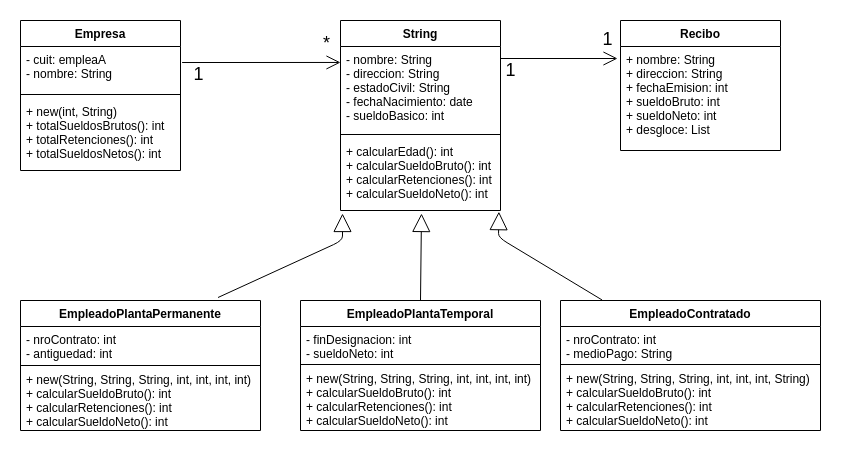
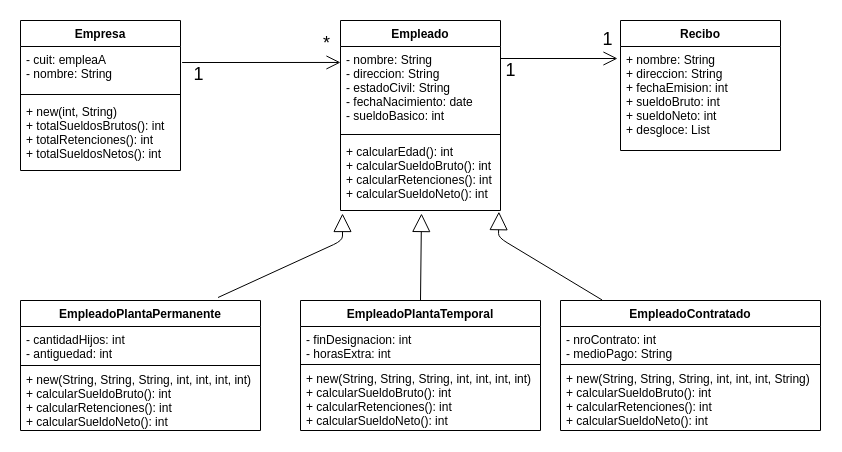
  <mxCell id="0" />
  <mxCell id="1" parent="0" />
  <mxCell id="2" value="Empresa" style="swimlane;fontStyle=1;align=center;verticalAlign=top;childLayout=stackLayout;horizontal=1;startSize=26;horizontalStack=0;resizeParent=1;resizeParentMax=0;resizeLast=0;collapsible=1;marginBottom=0;" parent="1" vertex="1"><mxGeometry x="20" y="20" width="160" height="150" as="geometry" /></mxCell>
  <mxCell id="3" value="- cuit: empleaA&#10;- nombre: String&#10;" style="text;strokeColor=none;fillColor=none;align=left;verticalAlign=top;spacingLeft=4;spacingRight=4;overflow=hidden;rotatable=0;points=[[0,0.5],[1,0.5]];portConstraint=eastwest;" parent="2" vertex="1"><mxGeometry y="26" width="160" height="44" as="geometry" /></mxCell>
  <mxCell id="4" value="" style="line;strokeWidth=1;fillColor=none;align=left;verticalAlign=middle;spacingTop=-1;spacingLeft=3;spacingRight=3;rotatable=0;labelPosition=right;points=[];portConstraint=eastwest;" parent="2" vertex="1"><mxGeometry y="70" width="160" height="8" as="geometry" /></mxCell>
  <mxCell id="5" value="+ new(int, String)&#10;+ totalSueldosBrutos(): int&#10;+ totalRetenciones(): int&#10;+ totalSueldosNetos(): int" style="text;strokeColor=none;fillColor=none;align=left;verticalAlign=top;spacingLeft=4;spacingRight=4;overflow=hidden;rotatable=0;points=[[0,0.5],[1,0.5]];portConstraint=eastwest;" parent="2" vertex="1"><mxGeometry y="78" width="160" height="72" as="geometry" /></mxCell>
  <mxCell id="6" value="" style="endArrow=open;endFill=1;endSize=12;html=1;exitX=1.01;exitY=0.364;exitDx=0;exitDy=0;entryX=0;entryY=0.19;entryDx=0;entryDy=0;entryPerimeter=0;exitPerimeter=0;" parent="1" source="3" target="15" edge="1"><mxGeometry width="160" relative="1" as="geometry"><mxPoint x="400" y="240" as="sourcePoint" /><mxPoint x="560" y="240" as="targetPoint" /><Array as="points" /></mxGeometry></mxCell>
  <mxCell id="7" value="1" style="edgeLabel;html=1;align=center;verticalAlign=middle;resizable=0;points=[];fontSize=18;" parent="6" vertex="1" connectable="0"><mxGeometry x="-0.683" relative="1" as="geometry"><mxPoint x="-9.16" y="11.68" as="offset" /></mxGeometry></mxCell>
  <mxCell id="8" value="*" style="edgeLabel;html=1;align=center;verticalAlign=middle;resizable=0;points=[];fontSize=18;" parent="6" vertex="1" connectable="0"><mxGeometry x="0.794" y="-4" relative="1" as="geometry"><mxPoint x="1.75" y="-23.81" as="offset" /></mxGeometry></mxCell>
  <mxCell id="9" value="" style="endArrow=block;endSize=16;endFill=0;html=1;exitX=0.823;exitY=-0.023;exitDx=0;exitDy=0;exitPerimeter=0;" parent="1" source="10" edge="1"><mxGeometry width="160" relative="1" as="geometry"><mxPoint x="220" y="258" as="sourcePoint" /><mxPoint x="342" y="213" as="targetPoint" /><Array as="points"><mxPoint x="342" y="240" /></Array></mxGeometry></mxCell>
  <mxCell id="10" value="EmpleadoPlantaPermanente" style="swimlane;fontStyle=1;align=center;verticalAlign=top;childLayout=stackLayout;horizontal=1;startSize=26;horizontalStack=0;resizeParent=1;resizeParentMax=0;resizeLast=0;collapsible=1;marginBottom=0;" parent="1" vertex="1"><mxGeometry x="20" y="300" width="240" height="130" as="geometry" /></mxCell>
- <mxCell id="11" value="- nroContrato: int&#10;- antiguedad: int" style="text;strokeColor=none;fillColor=none;align=left;verticalAlign=top;spacingLeft=4;spacingRight=4;overflow=hidden;rotatable=0;points=[[0,0.5],[1,0.5]];portConstraint=eastwest;" parent="10" vertex="1"><mxGeometry y="26" width="240" height="34" as="geometry" /></mxCell>
+ <mxCell id="11" value="- cantidadHijos: int&#10;- antiguedad: int" style="text;strokeColor=none;fillColor=none;align=left;verticalAlign=top;spacingLeft=4;spacingRight=4;overflow=hidden;rotatable=0;points=[[0,0.5],[1,0.5]];portConstraint=eastwest;" parent="10" vertex="1"><mxGeometry y="26" width="240" height="34" as="geometry" /></mxCell>
  <mxCell id="12" value="" style="line;strokeWidth=1;fillColor=none;align=left;verticalAlign=middle;spacingTop=-1;spacingLeft=3;spacingRight=3;rotatable=0;labelPosition=right;points=[];portConstraint=eastwest;" parent="10" vertex="1"><mxGeometry y="60" width="240" height="10" as="geometry" /></mxCell>
  <mxCell id="13" value="+ new(String, String, String, int, int, int, int)&#10;+ calcularSueldoBruto(): int&#10;+ calcularRetenciones(): int&#10;+ calcularSueldoNeto(): int" style="text;strokeColor=none;fillColor=none;align=left;verticalAlign=middle;spacingLeft=4;spacingRight=4;overflow=hidden;rotatable=0;points=[[0,0.5],[1,0.5]];portConstraint=eastwest;fontStyle=0" parent="10" vertex="1"><mxGeometry y="70" width="240" height="60" as="geometry" /></mxCell>
- <mxCell id="14" value="String" style="swimlane;fontStyle=1;align=center;verticalAlign=top;childLayout=stackLayout;horizontal=1;startSize=26;horizontalStack=0;resizeParent=1;resizeParentMax=0;resizeLast=0;collapsible=1;marginBottom=0;" parent="1" vertex="1"><mxGeometry x="340" y="20" width="160" height="190" as="geometry" /></mxCell>
+ <mxCell id="14" value="Empleado" style="swimlane;fontStyle=1;align=center;verticalAlign=top;childLayout=stackLayout;horizontal=1;startSize=26;horizontalStack=0;resizeParent=1;resizeParentMax=0;resizeLast=0;collapsible=1;marginBottom=0;" parent="1" vertex="1"><mxGeometry x="340" y="20" width="160" height="190" as="geometry" /></mxCell>
  <mxCell id="15" value="- nombre: String&#10;- direccion: String&#10;- estadoCivil: String&#10;- fechaNacimiento: date&#10;- sueldoBasico: int" style="text;strokeColor=none;fillColor=none;align=left;verticalAlign=top;spacingLeft=4;spacingRight=4;overflow=hidden;rotatable=0;points=[[0,0.5],[1,0.5]];portConstraint=eastwest;" parent="14" vertex="1"><mxGeometry y="26" width="160" height="84" as="geometry" /></mxCell>
  <mxCell id="16" value="" style="line;strokeWidth=1;fillColor=none;align=left;verticalAlign=middle;spacingTop=-1;spacingLeft=3;spacingRight=3;rotatable=0;labelPosition=right;points=[];portConstraint=eastwest;" parent="14" vertex="1"><mxGeometry y="110" width="160" height="8" as="geometry" /></mxCell>
  <mxCell id="17" value="+ calcularEdad(): int&#10;+ calcularSueldoBruto(): int&#10;+ calcularRetenciones(): int&#10;+ calcularSueldoNeto(): int&#10;" style="text;strokeColor=none;fillColor=none;align=left;verticalAlign=top;spacingLeft=4;spacingRight=4;overflow=hidden;rotatable=0;points=[[0,0.5],[1,0.5]];portConstraint=eastwest;fontStyle=0;" parent="14" vertex="1"><mxGeometry y="118" width="160" height="72" as="geometry" /></mxCell>
  <mxCell id="18" value="" style="endArrow=block;endSize=16;endFill=0;html=1;exitX=0.5;exitY=0;exitDx=0;exitDy=0;" parent="1" source="19" edge="1"><mxGeometry width="160" relative="1" as="geometry"><mxPoint x="670" y="280" as="sourcePoint" /><mxPoint x="421" y="213" as="targetPoint" /><Array as="points" /></mxGeometry></mxCell>
  <mxCell id="19" value="EmpleadoPlantaTemporal" style="swimlane;fontStyle=1;align=center;verticalAlign=top;childLayout=stackLayout;horizontal=1;startSize=26;horizontalStack=0;resizeParent=1;resizeParentMax=0;resizeLast=0;collapsible=1;marginBottom=0;" parent="1" vertex="1"><mxGeometry x="300" y="300" width="240" height="130" as="geometry" /></mxCell>
- <mxCell id="20" value="- finDesignacion: int&#10;- sueldoNeto: int" style="text;strokeColor=none;fillColor=none;align=left;verticalAlign=top;spacingLeft=4;spacingRight=4;overflow=hidden;rotatable=0;points=[[0,0.5],[1,0.5]];portConstraint=eastwest;" parent="19" vertex="1"><mxGeometry y="26" width="240" height="34" as="geometry" /></mxCell>
+ <mxCell id="20" value="- finDesignacion: int&#10;- horasExtra: int" style="text;strokeColor=none;fillColor=none;align=left;verticalAlign=top;spacingLeft=4;spacingRight=4;overflow=hidden;rotatable=0;points=[[0,0.5],[1,0.5]];portConstraint=eastwest;" parent="19" vertex="1"><mxGeometry y="26" width="240" height="34" as="geometry" /></mxCell>
  <mxCell id="21" value="" style="line;strokeWidth=1;fillColor=none;align=left;verticalAlign=middle;spacingTop=-1;spacingLeft=3;spacingRight=3;rotatable=0;labelPosition=right;points=[];portConstraint=eastwest;" parent="19" vertex="1"><mxGeometry y="60" width="240" height="8" as="geometry" /></mxCell>
  <mxCell id="22" value="+ new(String, String, String, int, int, int, int)&#10;+ calcularSueldoBruto(): int&#10;+ calcularRetenciones(): int&#10;+ calcularSueldoNeto(): int" style="text;strokeColor=none;fillColor=none;align=left;verticalAlign=middle;spacingLeft=4;spacingRight=4;overflow=hidden;rotatable=0;points=[[0,0.5],[1,0.5]];portConstraint=eastwest;fontStyle=0" parent="19" vertex="1"><mxGeometry y="68" width="240" height="62" as="geometry" /></mxCell>
  <mxCell id="23" value="Recibo" style="swimlane;fontStyle=1;align=center;verticalAlign=top;childLayout=stackLayout;horizontal=1;startSize=26;horizontalStack=0;resizeParent=1;resizeParentMax=0;resizeLast=0;collapsible=1;marginBottom=0;" parent="1" vertex="1"><mxGeometry x="620" y="20" width="160" height="130" as="geometry" /></mxCell>
  <mxCell id="24" value="+ nombre: String&#10;+ direccion: String&#10;+ fechaEmision: int&#10;+ sueldoBruto: int&#10;+ sueldoNeto: int&#10;+ desgloce: List" style="text;strokeColor=none;fillColor=none;align=left;verticalAlign=top;spacingLeft=4;spacingRight=4;overflow=hidden;rotatable=0;points=[[0,0.5],[1,0.5]];portConstraint=eastwest;" parent="23" vertex="1"><mxGeometry y="26" width="160" height="104" as="geometry" /></mxCell>
  <mxCell id="25" value="" style="endArrow=open;endFill=1;endSize=12;html=1;" parent="1" edge="1"><mxGeometry width="160" relative="1" as="geometry"><mxPoint x="500" y="58" as="sourcePoint" /><mxPoint x="617" y="58" as="targetPoint" /><Array as="points" /></mxGeometry></mxCell>
  <mxCell id="26" value="1" style="edgeLabel;html=1;align=center;verticalAlign=middle;resizable=0;points=[];fontSize=18;" parent="25" vertex="1" connectable="0"><mxGeometry x="-0.683" relative="1" as="geometry"><mxPoint x="-9.16" y="11.68" as="offset" /></mxGeometry></mxCell>
  <mxCell id="27" value="1" style="edgeLabel;html=1;align=center;verticalAlign=middle;resizable=0;points=[];fontSize=18;" parent="25" vertex="1" connectable="0"><mxGeometry x="0.794" y="-4" relative="1" as="geometry"><mxPoint x="1.75" y="-23.81" as="offset" /></mxGeometry></mxCell>
  <mxCell id="28" value="EmpleadoContratado" style="swimlane;fontStyle=1;align=center;verticalAlign=top;childLayout=stackLayout;horizontal=1;startSize=26;horizontalStack=0;resizeParent=1;resizeParentMax=0;resizeLast=0;collapsible=1;marginBottom=0;" parent="1" vertex="1"><mxGeometry x="560" y="300" width="260" height="130" as="geometry" /></mxCell>
  <mxCell id="29" value="- nroContrato: int&#10;- medioPago: String" style="text;strokeColor=none;fillColor=none;align=left;verticalAlign=top;spacingLeft=4;spacingRight=4;overflow=hidden;rotatable=0;points=[[0,0.5],[1,0.5]];portConstraint=eastwest;" parent="28" vertex="1"><mxGeometry y="26" width="260" height="34" as="geometry" /></mxCell>
  <mxCell id="30" value="" style="line;strokeWidth=1;fillColor=none;align=left;verticalAlign=middle;spacingTop=-1;spacingLeft=3;spacingRight=3;rotatable=0;labelPosition=right;points=[];portConstraint=eastwest;" parent="28" vertex="1"><mxGeometry y="60" width="260" height="8" as="geometry" /></mxCell>
  <mxCell id="31" value="+ new(String, String, String, int, int, int, String)&#10;+ calcularSueldoBruto(): int&#10;+ calcularRetenciones(): int&#10;+ calcularSueldoNeto(): int" style="text;strokeColor=none;fillColor=none;align=left;verticalAlign=middle;spacingLeft=4;spacingRight=4;overflow=hidden;rotatable=0;points=[[0,0.5],[1,0.5]];portConstraint=eastwest;fontStyle=0" parent="28" vertex="1"><mxGeometry y="68" width="260" height="62" as="geometry" /></mxCell>
  <mxCell id="32" value="" style="endArrow=block;endSize=16;endFill=0;html=1;entryX=0.99;entryY=1.016;entryDx=0;entryDy=0;entryPerimeter=0;exitX=0.16;exitY=-0.004;exitDx=0;exitDy=0;exitPerimeter=0;" parent="1" source="28" target="17" edge="1"><mxGeometry width="160" relative="1" as="geometry"><mxPoint x="620" y="255" as="sourcePoint" /><mxPoint x="620" y="210" as="targetPoint" /><Array as="points"><mxPoint x="498" y="237" /></Array></mxGeometry></mxCell>
